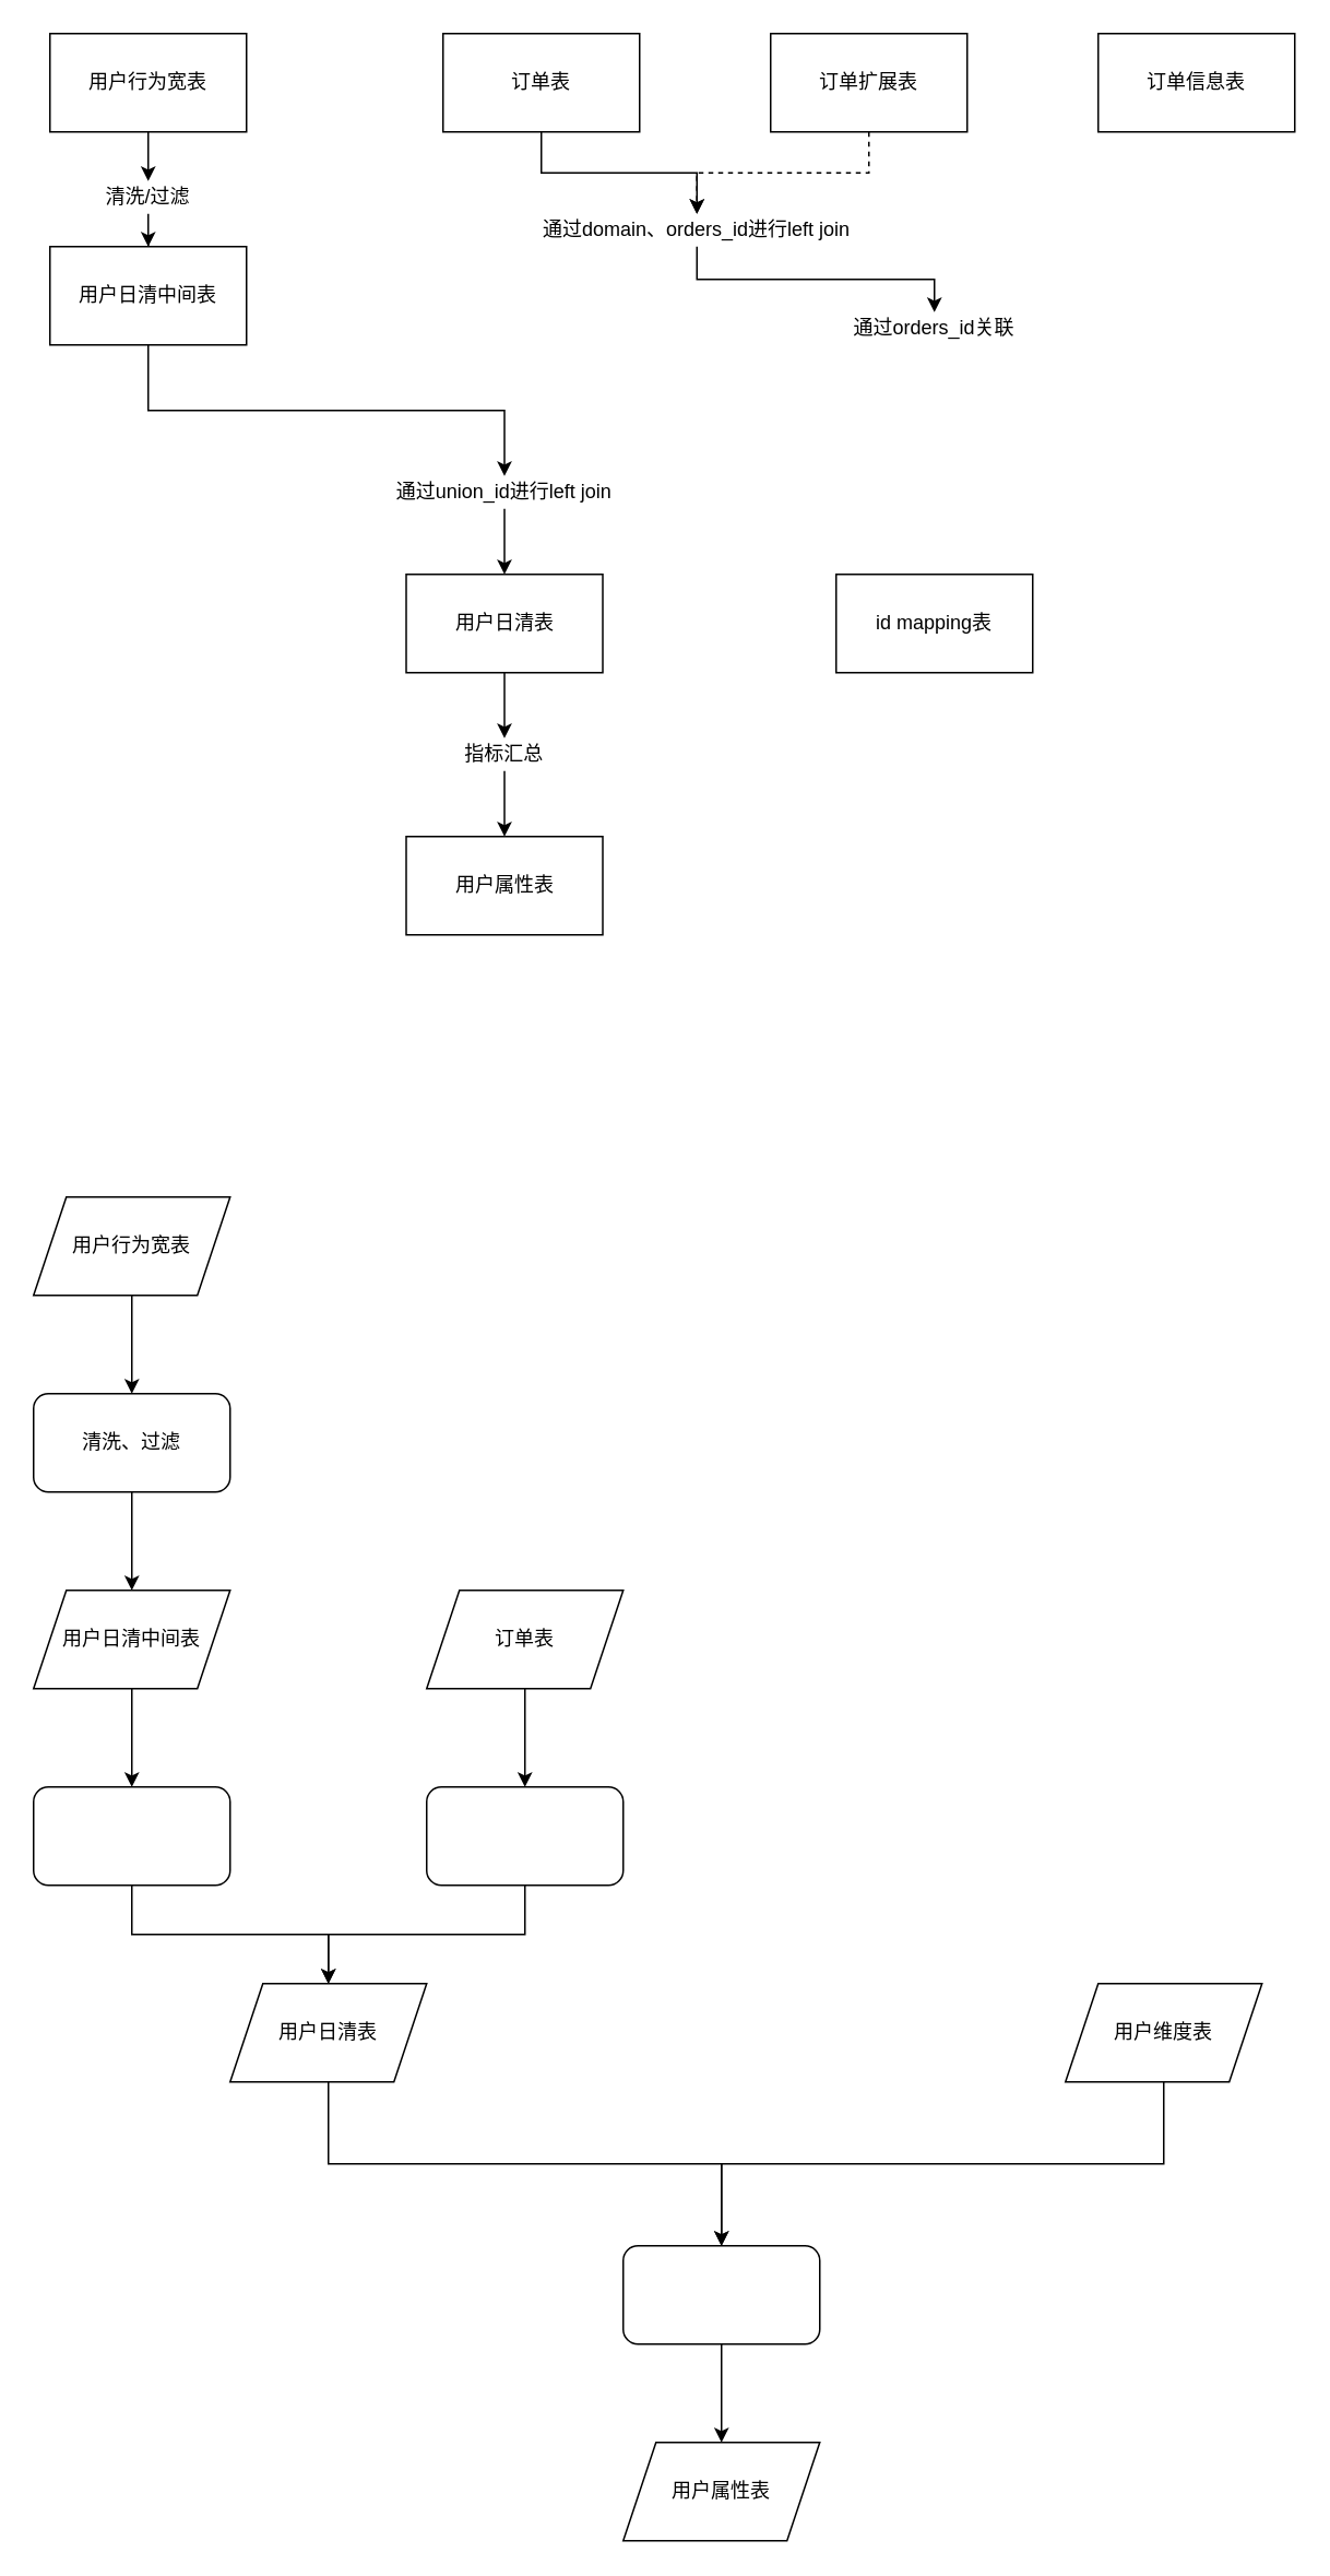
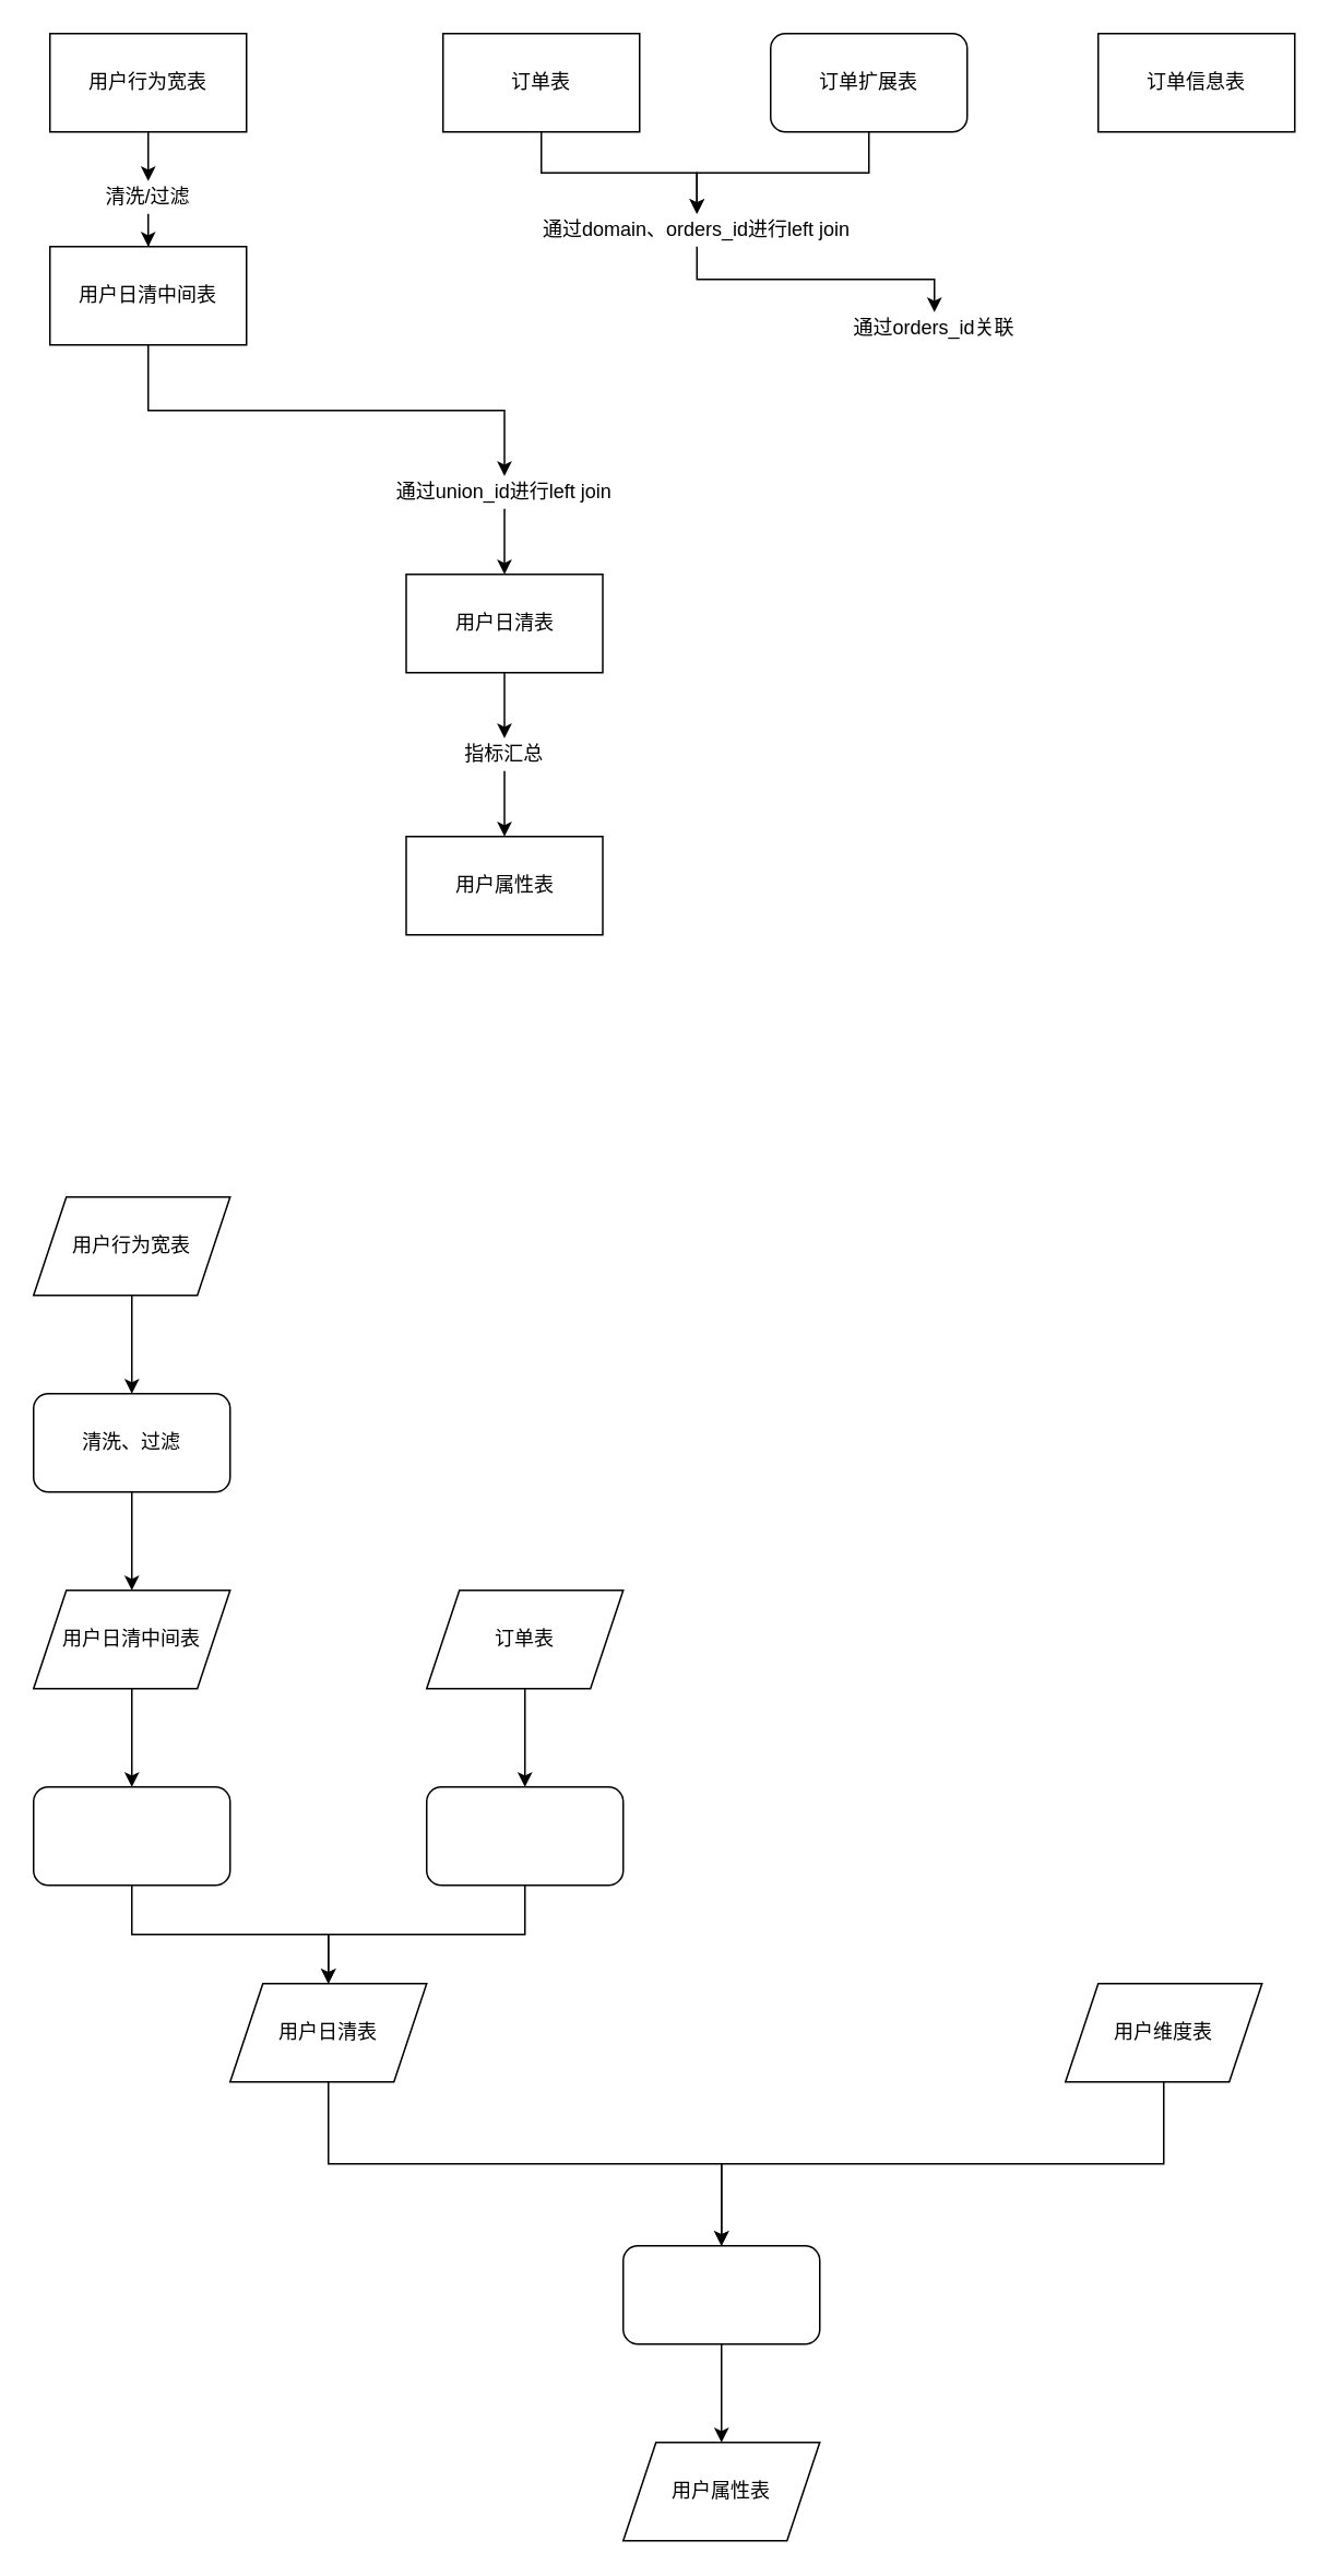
  <mxCell id="0" />
  <mxCell id="1" parent="0" />
  <mxCell id="2" style="edgeStyle=orthogonalEdgeStyle;rounded=0;orthogonalLoop=1;jettySize=auto;html=1;exitX=0.5;exitY=1;exitDx=0;exitDy=0;entryX=0.5;entryY=0;entryDx=0;entryDy=0;" edge="1" parent="1" source="3" target="5"><mxGeometry relative="1" as="geometry" /></mxCell>
  <mxCell id="3" value="用户行为宽表" style="shape=parallelogram;perimeter=parallelogramPerimeter;whiteSpace=wrap;html=1;fixedSize=1;" vertex="1" parent="1"><mxGeometry x="20" y="730" width="120" height="60" as="geometry" /></mxCell>
  <mxCell id="4" style="edgeStyle=orthogonalEdgeStyle;rounded=0;orthogonalLoop=1;jettySize=auto;html=1;exitX=0.5;exitY=1;exitDx=0;exitDy=0;entryX=0.5;entryY=0;entryDx=0;entryDy=0;" edge="1" parent="1" source="5" target="7"><mxGeometry relative="1" as="geometry" /></mxCell>
  <mxCell id="5" value="清洗、过滤" style="rounded=1;whiteSpace=wrap;html=1;" vertex="1" parent="1"><mxGeometry x="20" y="850" width="120" height="60" as="geometry" /></mxCell>
  <mxCell id="6" style="edgeStyle=orthogonalEdgeStyle;rounded=0;orthogonalLoop=1;jettySize=auto;html=1;exitX=0.5;exitY=1;exitDx=0;exitDy=0;entryX=0.5;entryY=0;entryDx=0;entryDy=0;" edge="1" parent="1" source="7" target="9"><mxGeometry relative="1" as="geometry" /></mxCell>
  <mxCell id="7" value="用户日清中间表" style="shape=parallelogram;perimeter=parallelogramPerimeter;whiteSpace=wrap;html=1;fixedSize=1;" vertex="1" parent="1"><mxGeometry x="20" y="970" width="120" height="60" as="geometry" /></mxCell>
  <mxCell id="8" style="edgeStyle=orthogonalEdgeStyle;rounded=0;orthogonalLoop=1;jettySize=auto;html=1;exitX=0.5;exitY=1;exitDx=0;exitDy=0;entryX=0.5;entryY=0;entryDx=0;entryDy=0;" edge="1" parent="1" source="9" target="15"><mxGeometry relative="1" as="geometry" /></mxCell>
  <mxCell id="9" value="" style="rounded=1;whiteSpace=wrap;html=1;" vertex="1" parent="1"><mxGeometry x="20" y="1090" width="120" height="60" as="geometry" /></mxCell>
  <mxCell id="10" style="edgeStyle=orthogonalEdgeStyle;rounded=0;orthogonalLoop=1;jettySize=auto;html=1;exitX=0.5;exitY=1;exitDx=0;exitDy=0;entryX=0.5;entryY=0;entryDx=0;entryDy=0;" edge="1" parent="1" source="11" target="13"><mxGeometry relative="1" as="geometry" /></mxCell>
  <mxCell id="11" value="订单表" style="shape=parallelogram;perimeter=parallelogramPerimeter;whiteSpace=wrap;html=1;fixedSize=1;" vertex="1" parent="1"><mxGeometry x="260" y="970" width="120" height="60" as="geometry" /></mxCell>
  <mxCell id="12" style="edgeStyle=orthogonalEdgeStyle;rounded=0;orthogonalLoop=1;jettySize=auto;html=1;exitX=0.5;exitY=1;exitDx=0;exitDy=0;" edge="1" parent="1" source="13" target="15"><mxGeometry relative="1" as="geometry" /></mxCell>
  <mxCell id="13" value="" style="rounded=1;whiteSpace=wrap;html=1;" vertex="1" parent="1"><mxGeometry x="260" y="1090" width="120" height="60" as="geometry" /></mxCell>
  <mxCell id="14" style="edgeStyle=orthogonalEdgeStyle;rounded=0;orthogonalLoop=1;jettySize=auto;html=1;exitX=0.5;exitY=1;exitDx=0;exitDy=0;entryX=0.5;entryY=0;entryDx=0;entryDy=0;" edge="1" parent="1" source="15" target="19"><mxGeometry relative="1" as="geometry" /></mxCell>
  <mxCell id="15" value="用户日清表" style="shape=parallelogram;perimeter=parallelogramPerimeter;whiteSpace=wrap;html=1;fixedSize=1;" vertex="1" parent="1"><mxGeometry x="140" y="1210" width="120" height="60" as="geometry" /></mxCell>
  <mxCell id="16" style="edgeStyle=orthogonalEdgeStyle;rounded=0;orthogonalLoop=1;jettySize=auto;html=1;exitX=0.5;exitY=1;exitDx=0;exitDy=0;" edge="1" parent="1" source="17" target="19"><mxGeometry relative="1" as="geometry" /></mxCell>
  <mxCell id="17" value="用户维度表" style="shape=parallelogram;perimeter=parallelogramPerimeter;whiteSpace=wrap;html=1;fixedSize=1;" vertex="1" parent="1"><mxGeometry x="650" y="1210" width="120" height="60" as="geometry" /></mxCell>
  <mxCell id="18" style="edgeStyle=orthogonalEdgeStyle;rounded=0;orthogonalLoop=1;jettySize=auto;html=1;exitX=0.5;exitY=1;exitDx=0;exitDy=0;entryX=0.5;entryY=0;entryDx=0;entryDy=0;" edge="1" parent="1" source="19" target="20"><mxGeometry relative="1" as="geometry" /></mxCell>
  <mxCell id="19" value="" style="rounded=1;whiteSpace=wrap;html=1;" vertex="1" parent="1"><mxGeometry x="380" y="1370" width="120" height="60" as="geometry" /></mxCell>
  <mxCell id="20" value="用户属性表" style="shape=parallelogram;perimeter=parallelogramPerimeter;whiteSpace=wrap;html=1;fixedSize=1;" vertex="1" parent="1"><mxGeometry x="380" y="1490" width="120" height="60" as="geometry" /></mxCell>
  <mxCell id="21" style="edgeStyle=orthogonalEdgeStyle;rounded=0;orthogonalLoop=1;jettySize=auto;html=1;exitX=0.5;exitY=1;exitDx=0;exitDy=0;" edge="1" parent="1" source="30" target="24"><mxGeometry relative="1" as="geometry" /></mxCell>
  <mxCell id="22" value="用户行为宽表" style="rounded=0;whiteSpace=wrap;html=1;" vertex="1" parent="1"><mxGeometry x="30" y="20" width="120" height="60" as="geometry" /></mxCell>
  <mxCell id="23" style="edgeStyle=orthogonalEdgeStyle;rounded=0;orthogonalLoop=1;jettySize=auto;html=1;exitX=0.5;exitY=1;exitDx=0;exitDy=0;entryX=0.5;entryY=0;entryDx=0;entryDy=0;" edge="1" parent="1" source="24" target="33"><mxGeometry relative="1" as="geometry" /></mxCell>
  <mxCell id="24" value="用户日清中间表" style="rounded=0;whiteSpace=wrap;html=1;" vertex="1" parent="1"><mxGeometry x="30" y="150" width="120" height="60" as="geometry" /></mxCell>
  <mxCell id="25" style="edgeStyle=orthogonalEdgeStyle;rounded=0;orthogonalLoop=1;jettySize=auto;html=1;exitX=0.5;exitY=1;exitDx=0;exitDy=0;" edge="1" parent="1" source="33" target="29"><mxGeometry relative="1" as="geometry" /></mxCell>
  <mxCell id="26" style="edgeStyle=orthogonalEdgeStyle;rounded=0;orthogonalLoop=1;jettySize=auto;html=1;exitX=0.5;exitY=1;exitDx=0;exitDy=0;entryX=0.5;entryY=0;entryDx=0;entryDy=0;" edge="1" parent="1" source="27" target="39"><mxGeometry relative="1" as="geometry" /></mxCell>
  <mxCell id="27" value="订单表" style="rounded=0;whiteSpace=wrap;html=1;" vertex="1" parent="1"><mxGeometry x="270" y="20" width="120" height="60" as="geometry" /></mxCell>
  <mxCell id="28" style="edgeStyle=orthogonalEdgeStyle;rounded=0;orthogonalLoop=1;jettySize=auto;html=1;exitX=0.5;exitY=1;exitDx=0;exitDy=0;entryX=0.5;entryY=0;entryDx=0;entryDy=0;" edge="1" parent="1" source="34" target="32"><mxGeometry relative="1" as="geometry" /></mxCell>
  <mxCell id="29" value="用户日清表" style="rounded=0;whiteSpace=wrap;html=1;" vertex="1" parent="1"><mxGeometry x="247.5" y="350" width="120" height="60" as="geometry" /></mxCell>
  <mxCell id="30" value="清洗/过滤" style="text;html=1;strokeColor=none;fillColor=none;align=center;verticalAlign=middle;whiteSpace=wrap;rounded=0;" vertex="1" parent="1"><mxGeometry x="55" y="110" width="70" height="20" as="geometry" /></mxCell>
  <mxCell id="31" style="edgeStyle=orthogonalEdgeStyle;rounded=0;orthogonalLoop=1;jettySize=auto;html=1;exitX=0.5;exitY=1;exitDx=0;exitDy=0;" edge="1" parent="1" source="22" target="30"><mxGeometry relative="1" as="geometry"><mxPoint x="90" y="80" as="sourcePoint" /><mxPoint x="90" y="150" as="targetPoint" /></mxGeometry></mxCell>
  <mxCell id="32" value="用户属性表" style="rounded=0;whiteSpace=wrap;html=1;" vertex="1" parent="1"><mxGeometry x="247.5" y="510" width="120" height="60" as="geometry" /></mxCell>
  <mxCell id="33" value="通过union_id进行left join" style="text;html=1;strokeColor=none;fillColor=none;align=center;verticalAlign=middle;whiteSpace=wrap;rounded=0;" vertex="1" parent="1"><mxGeometry x="200" y="290" width="215" height="20" as="geometry" /></mxCell>
  <mxCell id="34" value="指标汇总" style="text;html=1;strokeColor=none;fillColor=none;align=center;verticalAlign=middle;whiteSpace=wrap;rounded=0;" vertex="1" parent="1"><mxGeometry x="266.25" y="450" width="82.5" height="20" as="geometry" /></mxCell>
  <mxCell id="35" style="edgeStyle=orthogonalEdgeStyle;rounded=0;orthogonalLoop=1;jettySize=auto;html=1;exitX=0.5;exitY=1;exitDx=0;exitDy=0;entryX=0.5;entryY=0;entryDx=0;entryDy=0;" edge="1" parent="1" source="29" target="34"><mxGeometry relative="1" as="geometry"><mxPoint x="307.5" y="370" as="sourcePoint" /><mxPoint x="307.5" y="430" as="targetPoint" /></mxGeometry></mxCell>
- <mxCell id="36" style="edgeStyle=orthogonalEdgeStyle;rounded=0;orthogonalLoop=1;jettySize=auto;html=1;exitX=0.5;exitY=1;exitDx=0;exitDy=0;entryX=0.5;entryY=0;entryDx=0;entryDy=0;dashed=1;" edge="1" parent="1" source="37" target="39"><mxGeometry relative="1" as="geometry" /></mxCell>
- <mxCell id="37" value="订单扩展表" style="rounded=0;whiteSpace=wrap;html=1;" vertex="1" parent="1"><mxGeometry x="470" y="20" width="120" height="60" as="geometry" /></mxCell>
+ <mxCell id="36" style="edgeStyle=orthogonalEdgeStyle;rounded=0;orthogonalLoop=1;jettySize=auto;html=1;exitX=0.5;exitY=1;exitDx=0;exitDy=0;entryX=0.5;entryY=0;entryDx=0;entryDy=0;" edge="1" parent="1" source="37" target="39"><mxGeometry relative="1" as="geometry" /></mxCell>
+ <mxCell id="37" value="订单扩展表" style="whiteSpace=wrap;html=1;rounded=1;" vertex="1" parent="1"><mxGeometry x="470" y="20" width="120" height="60" as="geometry" /></mxCell>
  <mxCell id="38" style="edgeStyle=orthogonalEdgeStyle;rounded=0;orthogonalLoop=1;jettySize=auto;html=1;exitX=0.5;exitY=1;exitDx=0;exitDy=0;entryX=0.5;entryY=0;entryDx=0;entryDy=0;" edge="1" parent="1" source="39" target="41"><mxGeometry relative="1" as="geometry" /></mxCell>
  <mxCell id="39" value="通过domain、orders_id进行left join" style="text;html=1;strokeColor=none;fillColor=none;align=center;verticalAlign=middle;whiteSpace=wrap;rounded=0;" vertex="1" parent="1"><mxGeometry x="310" y="130" width="230" height="20" as="geometry" /></mxCell>
  <mxCell id="40" value="订单信息表" style="rounded=0;whiteSpace=wrap;html=1;" vertex="1" parent="1"><mxGeometry x="670" y="20" width="120" height="60" as="geometry" /></mxCell>
  <mxCell id="41" value="通过orders_id关联" style="text;html=1;strokeColor=none;fillColor=none;align=center;verticalAlign=middle;whiteSpace=wrap;rounded=0;" vertex="1" parent="1"><mxGeometry x="490" y="190" width="160" height="20" as="geometry" /></mxCell>
- <mxCell id="42" value="id mapping表" style="rounded=0;whiteSpace=wrap;html=1;" vertex="1" parent="1"><mxGeometry x="510" y="350" width="120" height="60" as="geometry" /></mxCell>
